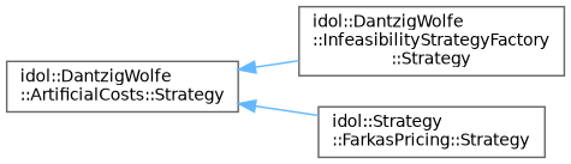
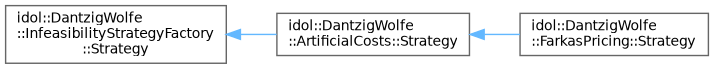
  digraph {
    rankdir=LR
    node [color=grey40 fillcolor=white fontname=Helvetica fontsize=10 shape=box style=filled]
    edge [color=steelblue1 dir=back fontname=Helvetica fontsize=10 labelfontname=Helvetica labelfontsize=10 style=solid]
    n1 [height=0.2 label="idol::DantzigWolfe\l::InfeasibilityStrategyFactory\l::Strategy" width=0.4]
    n2 [height=0.2 label="idol::DantzigWolfe\l::ArtificialCosts::Strategy" width=0.4]
-   n3 [height=0.2 label="idol::Strategy\l::FarkasPricing::Strategy" width=0.4]
-   n2 -> n1
+   n3 [height=0.2 label="idol::DantzigWolfe\l::FarkasPricing::Strategy" width=0.4]
+   n1 -> n2
    n2 -> n3
  }
